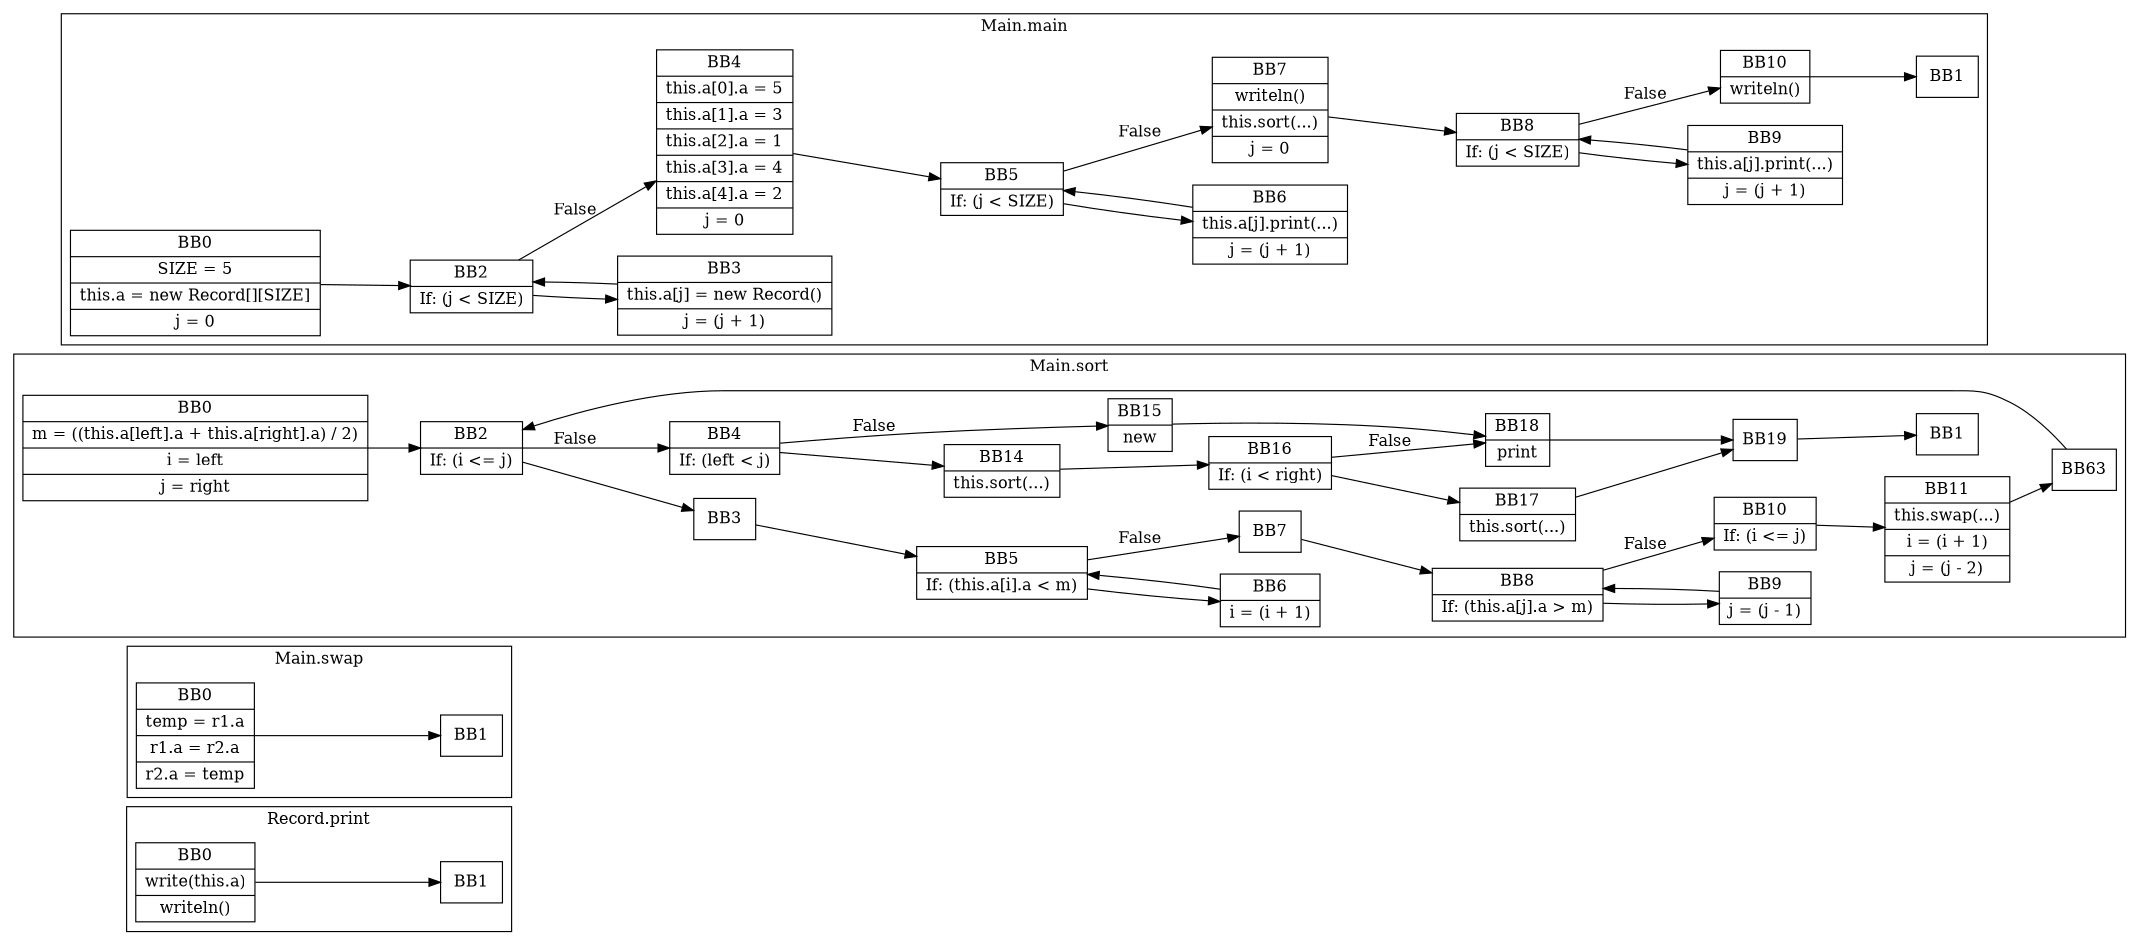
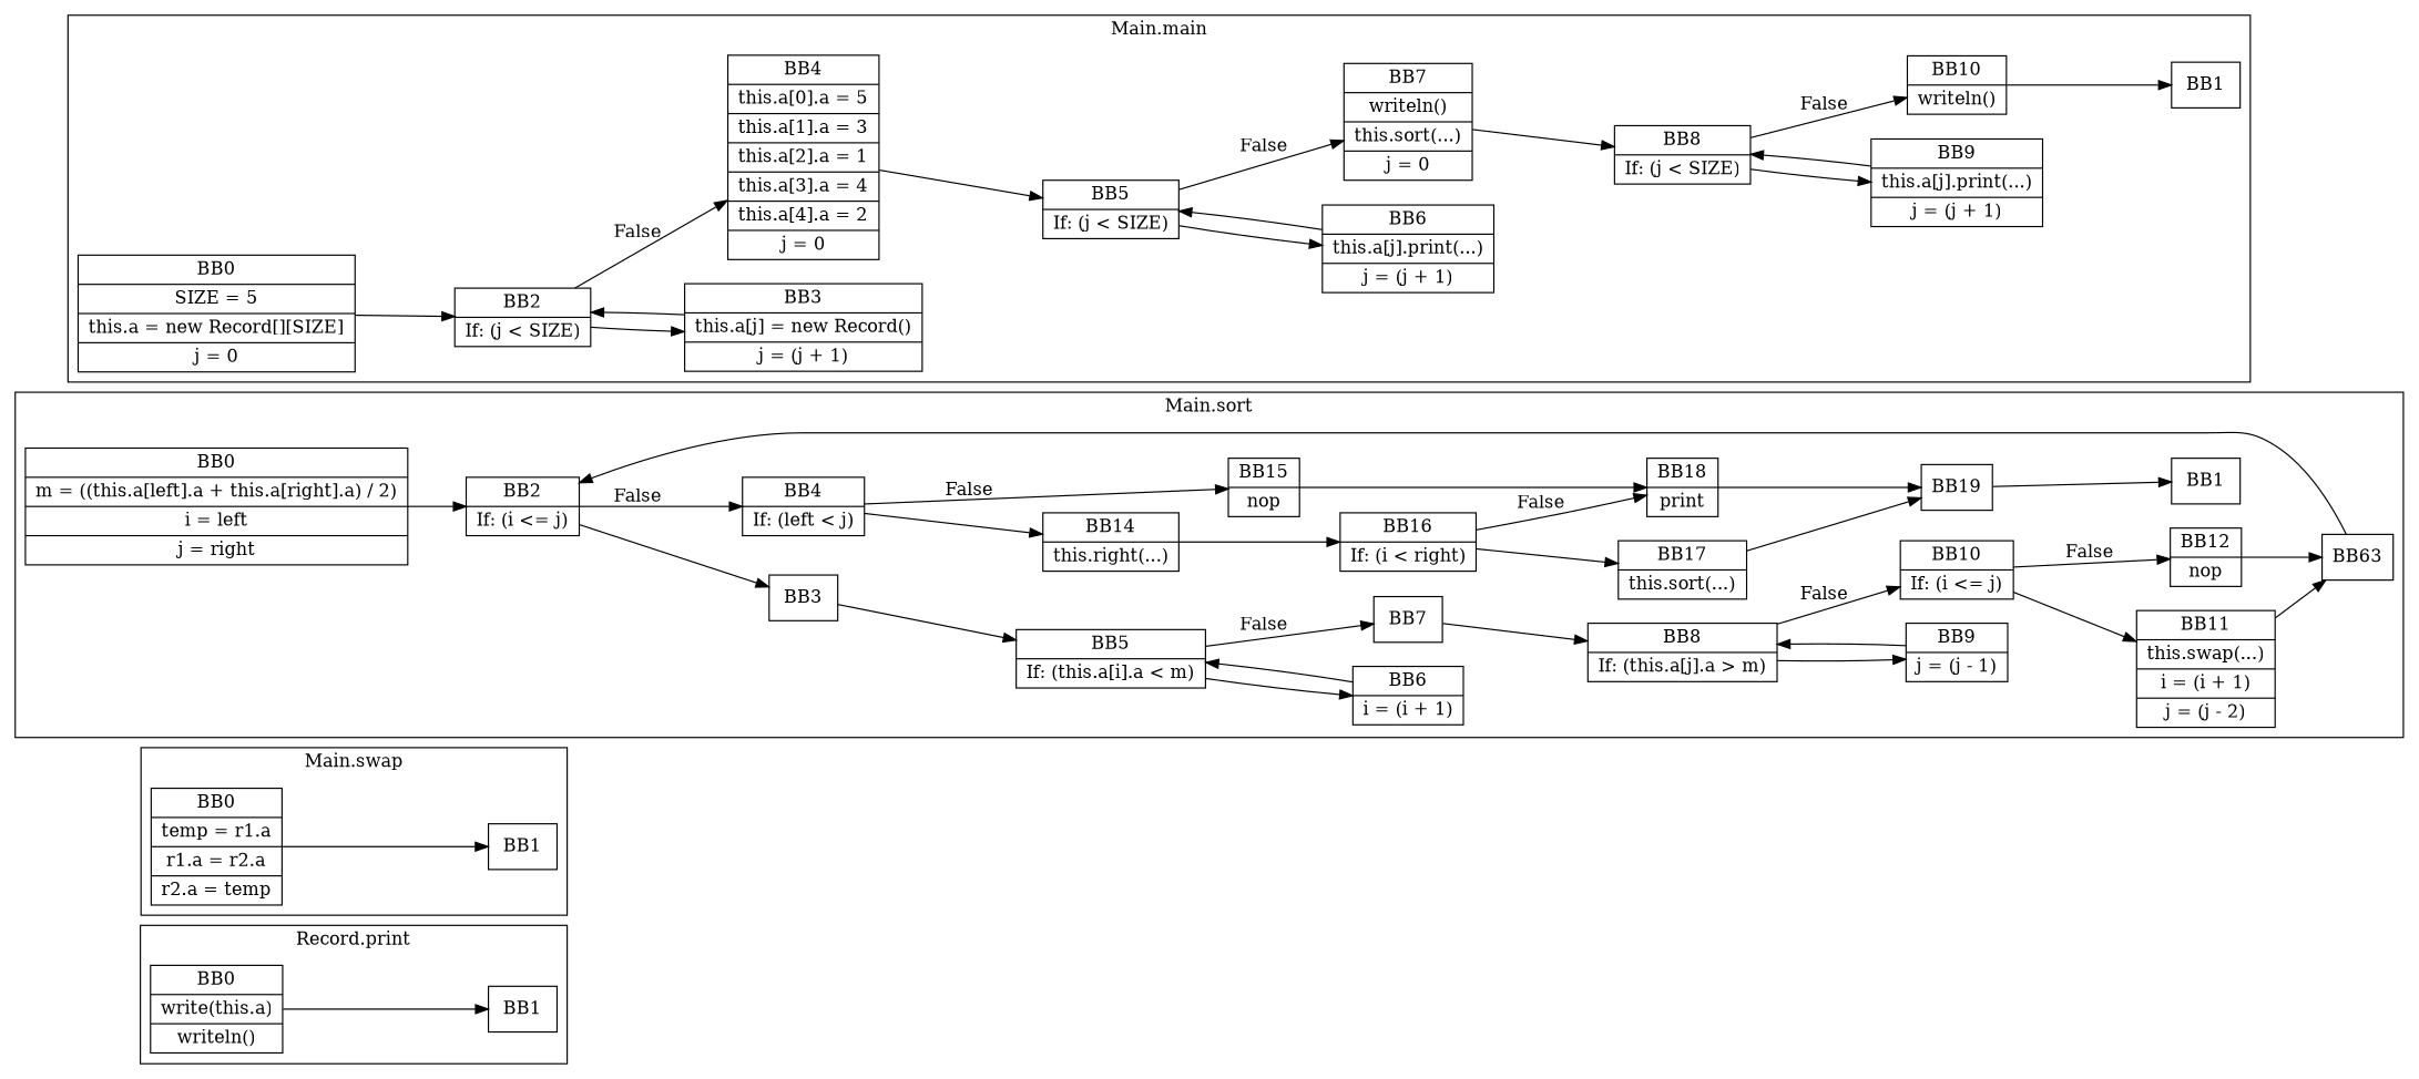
  digraph {
    rankdir=LR
    node [shape=record]
    n1 [label="BB0|write(this.a)|writeln()"]
    n2 [label=BB1]
    n3 [label="BB0|temp = r1.a|r1.a = r2.a|r2.a = temp"]
    n4 [label=BB1]
    n5 [label="BB0|m = ((this.a[left].a + this.a[right].a) / 2)|i = left|j = right"]
    n6 [label="BB2|If: (i \<= j)"]
    n7 [label=BB3]
    n8 [label="BB4|If: (left \< j)"]
    n9 [label=BB1]
    n10 [label="BB5|If: (this.a[i].a \< m)"]
-   n11 [label="BB14|this.sort(...)"]
-   n12 [label="BB15|new"]
+   n11 [label="BB14|this.right(...)"]
+   n12 [label="BB15|nop"]
    n13 [label="BB6|i = (i + 1)"]
    n14 [label=BB7]
    n15 [label="BB16|If: (i \< right)"]
    n16 [label="BB8|If: (this.a[j].a \> m)"]
    n17 [label="BB9|j = (j - 1)"]
    n18 [label="BB10|If: (i \<= j)"]
    n19 [label="BB11|this.swap(...)|i = (i + 1)|j = (j - 2)"]
+   n20 [label="BB12|nop"]
    n21 [label=BB63]
    n22 [label="BB17|this.sort(...)"]
    n23 [label="BB18|print"]
    n24 [label=BB19]
    n25 [label="BB0|SIZE = 5|this.a = new Record[][SIZE]|j = 0"]
    n26 [label="BB2|If: (j \< SIZE)"]
    n27 [label="BB3|this.a[j] = new Record()|j = (j + 1)"]
    n28 [label="BB4|this.a[0].a = 5|this.a[1].a = 3|this.a[2].a = 1|this.a[3].a = 4|this.a[4].a = 2|j = 0"]
    n29 [label=BB1]
    n30 [label="BB5|If: (j \< SIZE)"]
    n31 [label="BB6|this.a[j].print(...)|j = (j + 1)"]
    n32 [label="BB7|writeln()|this.sort(...)|j = 0"]
    n33 [label="BB8|If: (j \< SIZE)"]
    n34 [label="BB9|this.a[j].print(...)|j = (j + 1)"]
    n35 [label="BB10|writeln()"]
    subgraph cluster_1 {
      label="Record.print"
      n1
      n2
    }
    subgraph cluster_2 {
      label="Main.swap"
      n3
      n4
    }
    subgraph cluster_3 {
      label="Main.sort"
      n5
      n6
      n7
      n8
      n9
      n10
      n11
      n12
      n13
      n14
      n15
      n16
      n17
      n18
      n19
+     n20
      n21
      n22
      n23
      n24
    }
    subgraph cluster_4 {
      label="Main.main"
      n25
      n26
      n27
      n28
      n29
      n30
      n31
      n32
      n33
      n34
      n35
    }
    n1 -> n2
    n3 -> n4
    n5 -> n6
    n6 -> n7
    n6 -> n8 [label=False]
    n7 -> n10
    n8 -> n11
    n8 -> n12 [label=False]
    n10 -> n13
    n10 -> n14 [label=False]
    n11 -> n15
    n12 -> n23
    n13 -> n10
    n14 -> n16
    n15 -> n22
    n15 -> n23 [label=False]
    n16 -> n17
    n16 -> n18 [label=False]
    n17 -> n16
    n18 -> n19
+   n18 -> n20 [label=False]
    n19 -> n21
+   n20 -> n21
    n21 -> n6
    n22 -> n24
    n23 -> n24
    n24 -> n9
    n25 -> n26
    n26 -> n27
    n26 -> n28 [label=False]
    n27 -> n26
    n28 -> n30
    n30 -> n31
    n30 -> n32 [label=False]
    n31 -> n30
    n32 -> n33
    n33 -> n34
    n33 -> n35 [label=False]
    n34 -> n33
    n35 -> n29
  }
